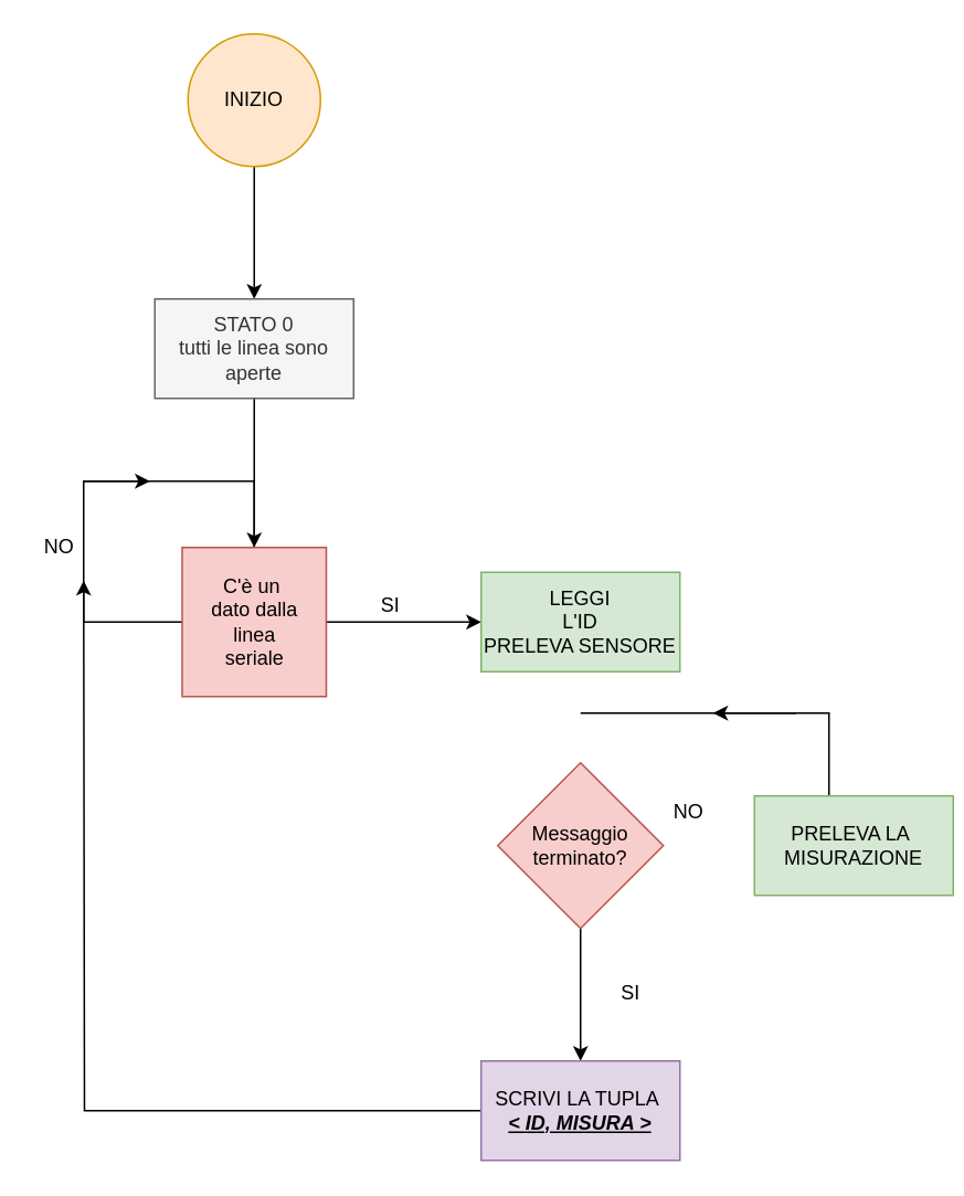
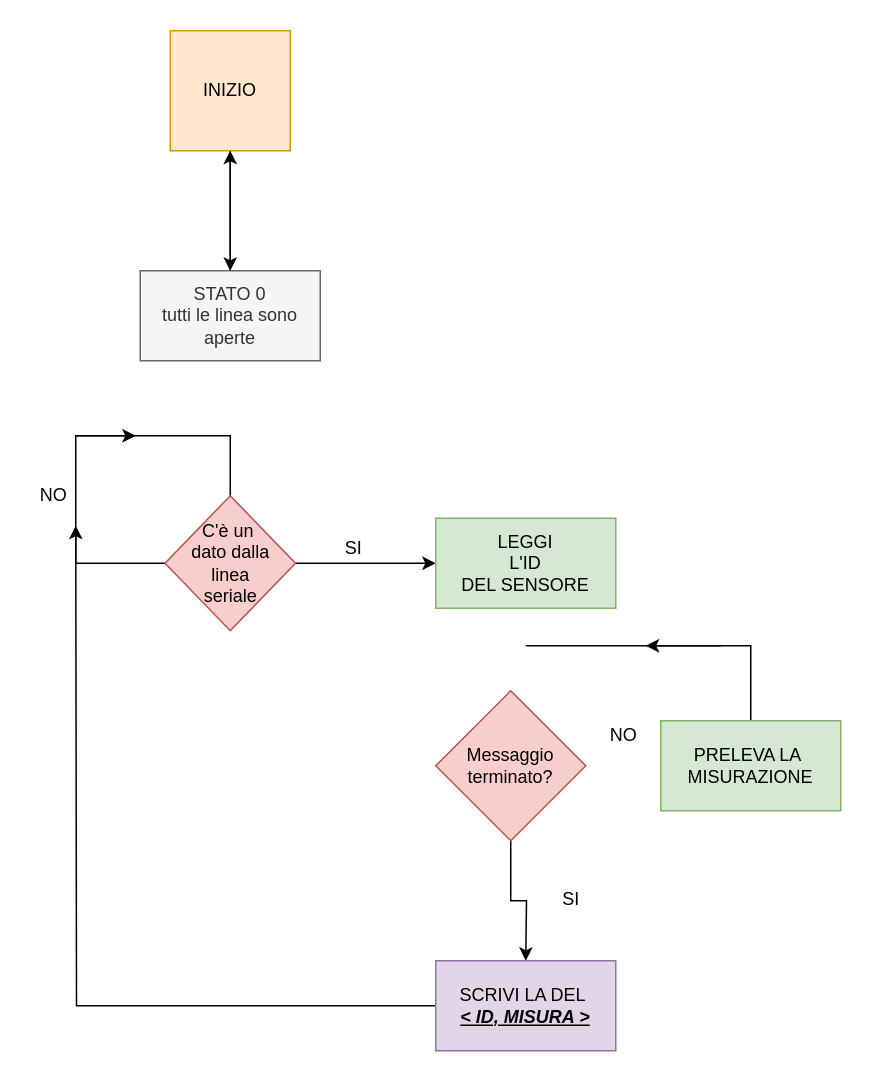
  <mxCell id="0" />
  <mxCell id="1" parent="0" />
  <mxCell id="2" value="" style="edgeStyle=orthogonalEdgeStyle;rounded=0;orthogonalLoop=1;jettySize=auto;html=1;" parent="1" source="3" edge="1"><mxGeometry relative="1" as="geometry"><mxPoint x="153" y="180" as="targetPoint" /></mxGeometry></mxCell>
- <mxCell id="3" value="INIZIO" style="ellipse;whiteSpace=wrap;html=1;aspect=fixed;fillColor=#ffe6cc;strokeColor=#d79b00;" parent="1" vertex="1"><mxGeometry x="113" y="20" width="80" height="80" as="geometry" /></mxCell>
- <mxCell id="4" value="" style="edgeStyle=orthogonalEdgeStyle;rounded=0;orthogonalLoop=1;jettySize=auto;html=1;entryX=0.5;entryY=0;entryDx=0;entryDy=0;" parent="1" source="5" edge="1" target="8"><mxGeometry relative="1" as="geometry"><mxPoint x="153" y="324" as="targetPoint" /></mxGeometry></mxCell>
+ <mxCell id="3" value="INIZIO" style="whiteSpace=wrap;html=1;aspect=fixed;fillColor=#ffe6cc;strokeColor=#d79b00;rounded=0;" parent="1" vertex="1"><mxGeometry x="113" y="20" width="80" height="80" as="geometry" /></mxCell>
+ <mxCell id="4" value="" style="edgeStyle=orthogonalEdgeStyle;rounded=0;orthogonalLoop=1;jettySize=auto;html=1;" parent="1" source="5" edge="1" target="3"><mxGeometry relative="1" as="geometry"><mxPoint x="153" y="324" as="targetPoint" /></mxGeometry></mxCell>
  <mxCell id="5" value="STATO 0&lt;br&gt;tutti le linea sono&lt;br&gt;aperte" style="rounded=0;whiteSpace=wrap;html=1;fillColor=#f5f5f5;strokeColor=#666666;fontColor=#333333;" parent="1" vertex="1"><mxGeometry x="93" y="180" width="120" height="60" as="geometry" /></mxCell>
  <mxCell id="6" value="" style="edgeStyle=orthogonalEdgeStyle;rounded=0;orthogonalLoop=1;jettySize=auto;html=1;entryX=0.5;entryY=0;entryDx=0;entryDy=0;endArrow=none;endFill=0;" parent="1" source="8" target="8" edge="1"><mxGeometry relative="1" as="geometry"><mxPoint x="-40" y="210" as="targetPoint" /><Array as="points"><mxPoint x="50" y="375" /><mxPoint x="50" y="290" /><mxPoint x="153" y="290" /></Array></mxGeometry></mxCell>
  <mxCell id="7" value="" style="edgeStyle=orthogonalEdgeStyle;rounded=0;orthogonalLoop=1;jettySize=auto;html=1;endArrow=classic;endFill=1;entryX=0;entryY=0.5;entryDx=0;entryDy=0;" parent="1" source="8" edge="1"><mxGeometry relative="1" as="geometry"><mxPoint x="290" y="375" as="targetPoint" /></mxGeometry></mxCell>
- <mxCell id="8" value="C'è un&amp;nbsp;&lt;br&gt;dato dalla&lt;br&gt;linea&lt;br&gt;seriale" style="whiteSpace=wrap;html=1;fillColor=#f8cecc;strokeColor=#b85450;rounded=0;" parent="1" vertex="1"><mxGeometry x="109.5" y="330" width="87" height="90" as="geometry" /></mxCell>
+ <mxCell id="8" value="C'è un&amp;nbsp;&lt;br&gt;dato dalla&lt;br&gt;linea&lt;br&gt;seriale" style="rhombus;whiteSpace=wrap;html=1;fillColor=#f8cecc;strokeColor=#b85450;" parent="1" vertex="1"><mxGeometry x="109.5" y="330" width="87" height="90" as="geometry" /></mxCell>
  <mxCell id="9" value="" style="endArrow=classic;html=1;" parent="1" edge="1"><mxGeometry width="50" height="50" relative="1" as="geometry"><mxPoint x="50" y="290" as="sourcePoint" /><mxPoint x="90" y="290" as="targetPoint" /></mxGeometry></mxCell>
  <mxCell id="10" value="NO" style="text;html=1;align=center;verticalAlign=middle;resizable=0;points=[];;autosize=1;" parent="1" vertex="1"><mxGeometry x="20" y="320" width="30" height="20" as="geometry" /></mxCell>
  <mxCell id="11" value="SI" style="text;html=1;align=center;verticalAlign=middle;resizable=0;points=[];;autosize=1;" parent="1" vertex="1"><mxGeometry x="220" y="355" width="30" height="20" as="geometry" /></mxCell>
- <mxCell id="12" value="LEGGI&lt;br&gt;L'ID&lt;br&gt;PRELEVA SENSORE" style="rounded=0;whiteSpace=wrap;html=1;fillColor=#d5e8d4;strokeColor=#82b366;" vertex="1" parent="1"><mxGeometry x="290" y="345" width="120" height="60" as="geometry" /></mxCell>
+ <mxCell id="12" value="LEGGI&lt;br&gt;L'ID&lt;br&gt;DEL SENSORE" style="rounded=0;whiteSpace=wrap;html=1;fillColor=#d5e8d4;strokeColor=#82b366;" vertex="1" parent="1"><mxGeometry x="290" y="345" width="120" height="60" as="geometry" /></mxCell>
  <mxCell id="13" value="" style="edgeStyle=orthogonalEdgeStyle;rounded=0;orthogonalLoop=1;jettySize=auto;html=1;endArrow=classic;endFill=1;" edge="1" parent="1" source="14"><mxGeometry relative="1" as="geometry"><mxPoint x="350" y="640" as="targetPoint" /></mxGeometry></mxCell>
- <mxCell id="14" value="Messaggio&lt;br&gt;terminato?" style="rhombus;whiteSpace=wrap;html=1;fillColor=#f8cecc;strokeColor=#b85450;" vertex="1" parent="1"><mxGeometry x="300" y="460" width="100" height="100" as="geometry" /></mxCell>
+ <mxCell id="14" value="Messaggio&lt;br&gt;terminato?" style="rhombus;whiteSpace=wrap;html=1;fillColor=#f8cecc;strokeColor=#b85450;" vertex="1" parent="1"><mxGeometry x="290" y="460" width="100" height="100" as="geometry" /></mxCell>
  <mxCell id="15" value="" style="edgeStyle=orthogonalEdgeStyle;rounded=0;orthogonalLoop=1;jettySize=auto;html=1;exitX=0.5;exitY=0;exitDx=0;exitDy=0;endArrow=none;endFill=0;" edge="1" parent="1" source="16"><mxGeometry relative="1" as="geometry"><mxPoint x="350" y="430" as="targetPoint" /><Array as="points"><mxPoint x="500" y="430" /></Array></mxGeometry></mxCell>
- <mxCell id="16" value="PRELEVA LA&amp;nbsp;&lt;br&gt;MISURAZIONE" style="rounded=0;whiteSpace=wrap;html=1;fillColor=#d5e8d4;strokeColor=#82b366;" vertex="1" parent="1"><mxGeometry x="455" y="480" width="120" height="60" as="geometry" /></mxCell>
+ <mxCell id="16" value="PRELEVA LA&amp;nbsp;&lt;br&gt;MISURAZIONE" style="rounded=0;whiteSpace=wrap;html=1;fillColor=#d5e8d4;strokeColor=#82b366;" vertex="1" parent="1"><mxGeometry x="440" y="480" width="120" height="60" as="geometry" /></mxCell>
  <mxCell id="17" value="NO" style="text;html=1;align=center;verticalAlign=middle;resizable=0;points=[];;autosize=1;" vertex="1" parent="1"><mxGeometry x="400" y="480" width="30" height="20" as="geometry" /></mxCell>
  <mxCell id="18" value="" style="endArrow=classic;html=1;" edge="1" parent="1"><mxGeometry width="50" height="50" relative="1" as="geometry"><mxPoint x="480" y="430" as="sourcePoint" /><mxPoint x="430" y="430" as="targetPoint" /></mxGeometry></mxCell>
  <mxCell id="19" value="SI" style="text;html=1;align=center;verticalAlign=middle;resizable=0;points=[];;autosize=1;" vertex="1" parent="1"><mxGeometry x="365" y="589" width="30" height="20" as="geometry" /></mxCell>
  <mxCell id="20" value="" style="edgeStyle=orthogonalEdgeStyle;rounded=0;orthogonalLoop=1;jettySize=auto;html=1;endArrow=classic;endFill=1;" edge="1" parent="1" source="21"><mxGeometry relative="1" as="geometry"><mxPoint x="50" y="350" as="targetPoint" /></mxGeometry></mxCell>
- <mxCell id="21" value="SCRIVI LA TUPLA&amp;nbsp;&lt;br&gt;&lt;i&gt;&lt;u&gt;&lt;b&gt;&amp;lt; ID, MISURA &amp;gt;&lt;/b&gt;&lt;/u&gt;&lt;/i&gt;" style="rounded=0;whiteSpace=wrap;html=1;fillColor=#e1d5e7;strokeColor=#9673a6;" vertex="1" parent="1"><mxGeometry x="290" y="640" width="120" height="60" as="geometry" /></mxCell>
+ <mxCell id="21" value="SCRIVI LA DEL&amp;nbsp;&lt;br&gt;&lt;i&gt;&lt;u&gt;&lt;b&gt;&amp;lt; ID, MISURA &amp;gt;&lt;/b&gt;&lt;/u&gt;&lt;/i&gt;" style="rounded=0;whiteSpace=wrap;html=1;fillColor=#e1d5e7;strokeColor=#9673a6;" vertex="1" parent="1"><mxGeometry x="290" y="640" width="120" height="60" as="geometry" /></mxCell>
